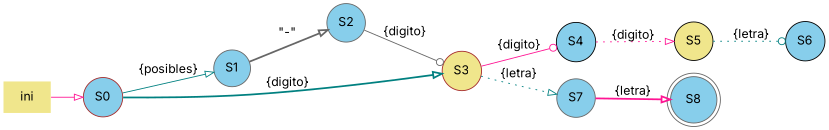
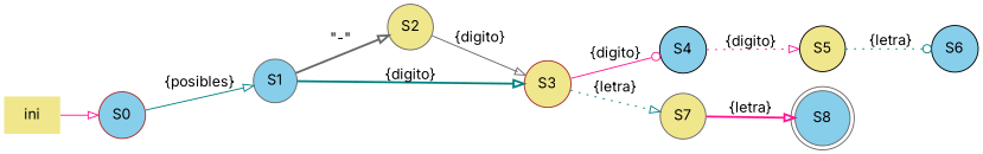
  digraph {
    fontname=Inter
    rankdir=LR
    node [color=black fillcolor=skyblue fontname=Inter shape=circle style=filled]
    edge [arrowhead=onormal color=deeppink fontname=Inter style=solid]
    ini [fillcolor=khaki shape=none]
    S0 [color=brown]
    S1 [color=gray40]
-   S2 [color=gray40]
+   S2 [color=gray40 fillcolor=khaki]
    S3 [color=brown fillcolor=khaki]
    S4
-   S7 [color=gray40]
+   S7 [color=gray40 fillcolor=khaki]
    S5 [fillcolor=khaki]
    S6
    S8 [color=gray40 shape=doublecircle]
    ini -> S0
    S0 -> S1 [color=teal label="{posibles}"]
    S1 -> S2 [color=gray40 label="\"-\"" style=bold]
-   S0 -> S3 [color=teal label="{digito}" style=bold]
-   S2 -> S3 [arrowhead=odot color=gray40 label="{digito}"]
+   S1 -> S3 [color=teal label="{digito}" style=bold]
+   S2 -> S3 [color=gray40 label="{digito}"]
    S3 -> S4 [arrowhead=odot label="{digito}"]
    S3 -> S7 [color=teal label="{letra}" style=dotted]
    S4 -> S5 [label="{digito}" style=dotted]
    S7 -> S8 [label="{letra}" style=bold]
    S5 -> S6 [arrowhead=odot color=teal label="{letra}" style=dotted]
  }
